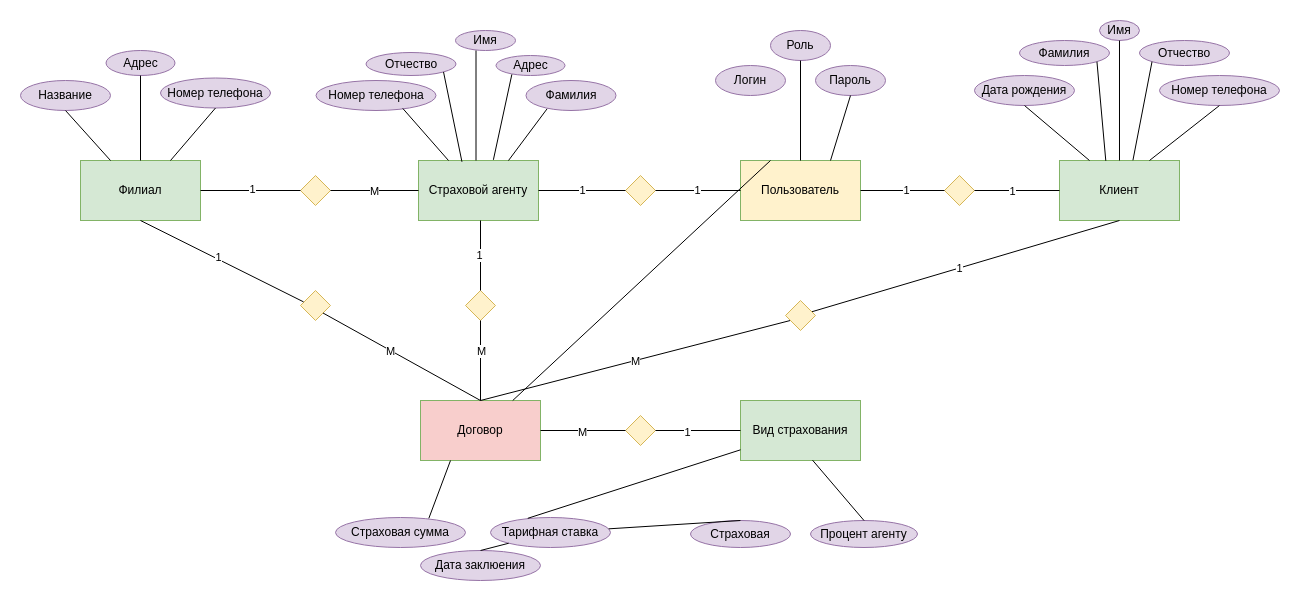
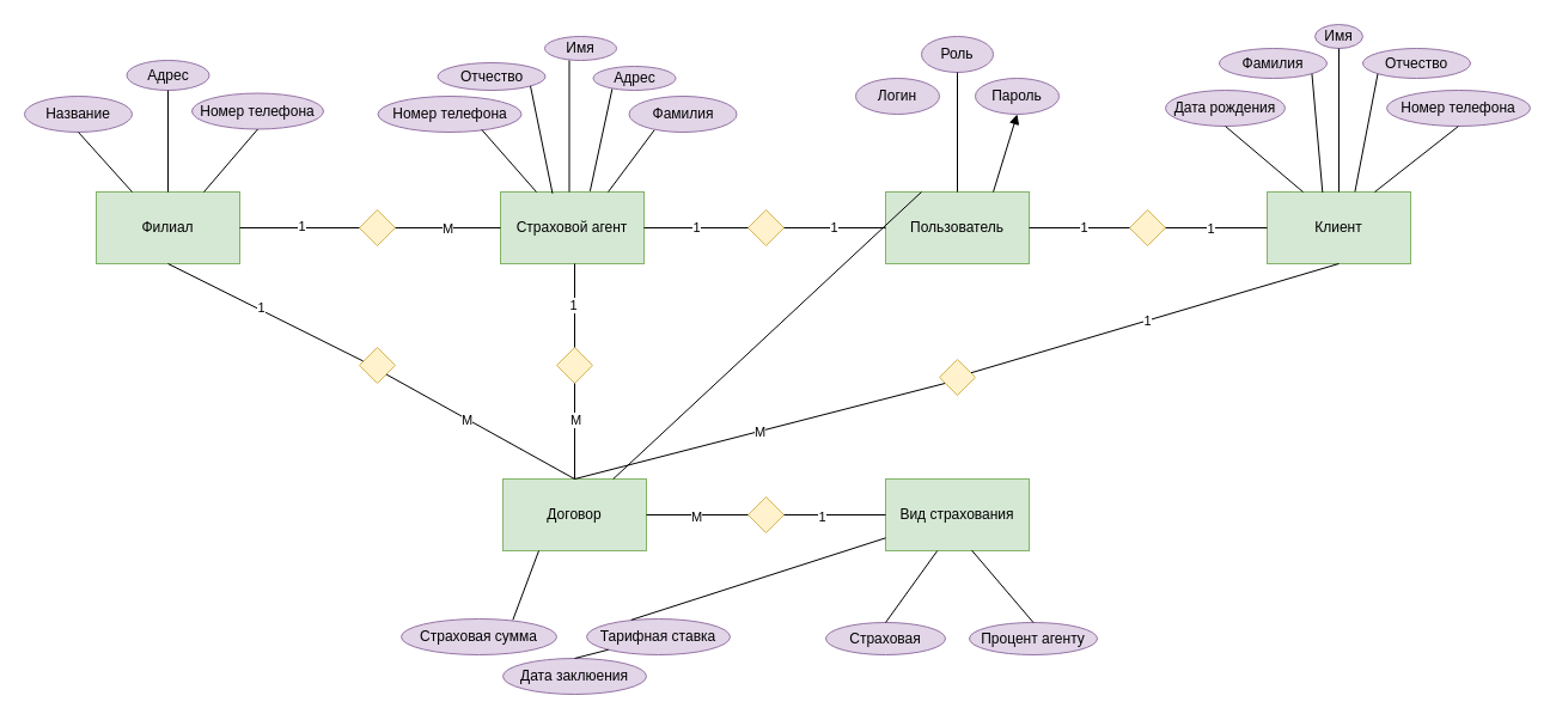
  <mxCell id="0" />
  <mxCell id="1" parent="0" />
  <mxCell id="2" value="Филиал" style="rounded=0;whiteSpace=wrap;html=1;fillColor=#d5e8d4;strokeColor=#82b366;" parent="1" vertex="1"><mxGeometry x="80" y="160" width="120" height="60" as="geometry" /></mxCell>
- <mxCell id="3" value="Договор" style="rounded=0;whiteSpace=wrap;html=1;fillColor=#f8cecc;strokeColor=#82b366;" parent="1" vertex="1"><mxGeometry x="420" y="400" width="120" height="60" as="geometry" /></mxCell>
- <mxCell id="4" value="Страховой агенту" style="rounded=0;whiteSpace=wrap;html=1;fillColor=#d5e8d4;strokeColor=#82b366;" parent="1" vertex="1"><mxGeometry x="418" y="160" width="120" height="60" as="geometry" /></mxCell>
+ <mxCell id="3" value="Договор" style="rounded=0;whiteSpace=wrap;html=1;fillColor=#d5e8d4;strokeColor=#82b366;" parent="1" vertex="1"><mxGeometry x="420" y="400" width="120" height="60" as="geometry" /></mxCell>
+ <mxCell id="4" value="Страховой агент" style="rounded=0;whiteSpace=wrap;html=1;fillColor=#d5e8d4;strokeColor=#82b366;" parent="1" vertex="1"><mxGeometry x="418" y="160" width="120" height="60" as="geometry" /></mxCell>
  <mxCell id="5" value="Вид страхования" style="rounded=0;whiteSpace=wrap;html=1;fillColor=#d5e8d4;strokeColor=#82b366;" parent="1" vertex="1"><mxGeometry x="740" y="400" width="120" height="60" as="geometry" /></mxCell>
  <mxCell id="6" value="" style="rhombus;whiteSpace=wrap;html=1;fillColor=#fff2cc;strokeColor=#d6b656;" parent="1" vertex="1"><mxGeometry x="300" y="175" width="30" height="30" as="geometry" /></mxCell>
  <mxCell id="7" value="" style="rhombus;whiteSpace=wrap;html=1;fillColor=#fff2cc;strokeColor=#d6b656;" parent="1" vertex="1"><mxGeometry x="465" y="290" width="30" height="30" as="geometry" /></mxCell>
  <mxCell id="8" value="" style="rhombus;whiteSpace=wrap;html=1;fillColor=#fff2cc;strokeColor=#d6b656;" parent="1" vertex="1"><mxGeometry x="300" y="290" width="30" height="30" as="geometry" /></mxCell>
  <mxCell id="9" value="" style="rhombus;whiteSpace=wrap;html=1;fillColor=#fff2cc;strokeColor=#d6b656;" parent="1" vertex="1"><mxGeometry x="625" y="415" width="30" height="30" as="geometry" /></mxCell>
  <mxCell id="10" value="Клиент" style="rounded=0;whiteSpace=wrap;html=1;fillColor=#d5e8d4;strokeColor=#82b366;" parent="1" vertex="1"><mxGeometry x="1058.99" y="160" width="120" height="60" as="geometry" /></mxCell>
  <mxCell id="11" value="" style="endArrow=none;html=1;rounded=0;exitX=0;exitY=0.5;exitDx=0;exitDy=0;entryX=1;entryY=0.5;entryDx=0;entryDy=0;" parent="1" source="4" target="6" edge="1"><mxGeometry width="50" height="50" relative="1" as="geometry"><mxPoint x="815.5" y="360" as="sourcePoint" /><mxPoint x="615.5" y="190" as="targetPoint" /></mxGeometry></mxCell>
  <mxCell id="12" value="М" style="edgeLabel;html=1;align=center;verticalAlign=middle;resizable=0;points=[];" parent="11" vertex="1" connectable="0"><mxGeometry x="0.012" relative="1" as="geometry"><mxPoint as="offset" /></mxGeometry></mxCell>
  <mxCell id="13" value="" style="endArrow=none;html=1;rounded=0;exitX=1;exitY=0.5;exitDx=0;exitDy=0;" parent="1" source="2" edge="1"><mxGeometry width="50" height="50" relative="1" as="geometry"><mxPoint x="320.5" y="190" as="sourcePoint" /><mxPoint x="300" y="190" as="targetPoint" /></mxGeometry></mxCell>
  <mxCell id="14" value="1" style="edgeLabel;html=1;align=center;verticalAlign=middle;resizable=0;points=[];" parent="13" vertex="1" connectable="0"><mxGeometry x="0.028" y="2" relative="1" as="geometry"><mxPoint as="offset" /></mxGeometry></mxCell>
  <mxCell id="15" value="" style="endArrow=none;html=1;rounded=0;exitX=0.5;exitY=0;exitDx=0;exitDy=0;" parent="1" source="7" edge="1"><mxGeometry width="50" height="50" relative="1" as="geometry"><mxPoint x="500" y="360" as="sourcePoint" /><mxPoint x="480" y="220" as="targetPoint" /></mxGeometry></mxCell>
  <mxCell id="16" value="1" style="edgeLabel;html=1;align=center;verticalAlign=middle;resizable=0;points=[];" parent="15" vertex="1" connectable="0"><mxGeometry x="0.021" y="2" relative="1" as="geometry"><mxPoint as="offset" /></mxGeometry></mxCell>
  <mxCell id="17" value="" style="endArrow=none;html=1;rounded=0;exitX=0.5;exitY=1;exitDx=0;exitDy=0;entryX=0.5;entryY=0;entryDx=0;entryDy=0;" parent="1" source="7" target="3" edge="1"><mxGeometry width="50" height="50" relative="1" as="geometry"><mxPoint x="500" y="360" as="sourcePoint" /><mxPoint x="550" y="310" as="targetPoint" /></mxGeometry></mxCell>
  <mxCell id="18" value="М" style="edgeLabel;html=1;align=center;verticalAlign=middle;resizable=0;points=[];" parent="17" vertex="1" connectable="0"><mxGeometry x="0.044" relative="1" as="geometry"><mxPoint y="-12" as="offset" /></mxGeometry></mxCell>
  <mxCell id="19" value="" style="endArrow=none;html=1;rounded=0;exitX=0.5;exitY=0;exitDx=0;exitDy=0;entryX=0.162;entryY=0.666;entryDx=0;entryDy=0;entryPerimeter=0;" parent="1" source="3" target="23" edge="1"><mxGeometry width="50" height="50" relative="1" as="geometry"><mxPoint x="500" y="360" as="sourcePoint" /><mxPoint x="550" y="310" as="targetPoint" /></mxGeometry></mxCell>
  <mxCell id="20" value="М" style="edgeLabel;html=1;align=center;verticalAlign=middle;resizable=0;points=[];" parent="19" vertex="1" connectable="0"><mxGeometry x="-0.001" y="1" relative="1" as="geometry"><mxPoint y="1" as="offset" /></mxGeometry></mxCell>
  <mxCell id="21" value="" style="endArrow=none;html=1;rounded=0;entryX=0.5;entryY=1;entryDx=0;entryDy=0;exitX=0.883;exitY=0.374;exitDx=0;exitDy=0;exitPerimeter=0;" parent="1" source="23" target="10" edge="1"><mxGeometry width="50" height="50" relative="1" as="geometry"><mxPoint x="648" y="300" as="sourcePoint" /><mxPoint x="550" y="310" as="targetPoint" /></mxGeometry></mxCell>
  <mxCell id="22" value="1" style="edgeLabel;html=1;align=center;verticalAlign=middle;resizable=0;points=[];" parent="21" vertex="1" connectable="0"><mxGeometry x="-0.046" relative="1" as="geometry"><mxPoint as="offset" /></mxGeometry></mxCell>
  <mxCell id="23" value="" style="rhombus;whiteSpace=wrap;html=1;fillColor=#fff2cc;strokeColor=#d6b656;" parent="1" vertex="1"><mxGeometry x="785" y="300" width="30" height="30" as="geometry" /></mxCell>
  <mxCell id="24" value="" style="endArrow=none;html=1;rounded=0;entryX=1;entryY=1;entryDx=0;entryDy=0;exitX=0.5;exitY=0;exitDx=0;exitDy=0;" parent="1" source="3" target="8" edge="1"><mxGeometry width="50" height="50" relative="1" as="geometry"><mxPoint x="470" y="370" as="sourcePoint" /><mxPoint x="520" y="320" as="targetPoint" /></mxGeometry></mxCell>
  <mxCell id="25" value="М" style="edgeLabel;html=1;align=center;verticalAlign=middle;resizable=0;points=[];" parent="24" vertex="1" connectable="0"><mxGeometry x="0.136" relative="1" as="geometry"><mxPoint x="-1" as="offset" /></mxGeometry></mxCell>
  <mxCell id="26" value="" style="endArrow=none;html=1;rounded=0;entryX=0.5;entryY=1;entryDx=0;entryDy=0;exitX=0.104;exitY=0.38;exitDx=0;exitDy=0;exitPerimeter=0;" parent="1" source="8" target="2" edge="1"><mxGeometry width="50" height="50" relative="1" as="geometry"><mxPoint x="300" y="300" as="sourcePoint" /><mxPoint x="390" y="310" as="targetPoint" /></mxGeometry></mxCell>
  <mxCell id="27" value="1" style="edgeLabel;html=1;align=center;verticalAlign=middle;resizable=0;points=[];" parent="26" vertex="1" connectable="0"><mxGeometry x="0.067" y="-2" relative="1" as="geometry"><mxPoint as="offset" /></mxGeometry></mxCell>
  <mxCell id="28" value="" style="endArrow=none;html=1;rounded=0;exitX=1;exitY=0.5;exitDx=0;exitDy=0;entryX=0;entryY=0.5;entryDx=0;entryDy=0;" parent="1" source="3" target="9" edge="1"><mxGeometry width="50" height="50" relative="1" as="geometry"><mxPoint x="460" y="360" as="sourcePoint" /><mxPoint x="510" y="310" as="targetPoint" /></mxGeometry></mxCell>
  <mxCell id="29" value="М" style="edgeLabel;html=1;align=center;verticalAlign=middle;resizable=0;points=[];" parent="28" vertex="1" connectable="0"><mxGeometry x="-0.028" y="-1" relative="1" as="geometry"><mxPoint as="offset" /></mxGeometry></mxCell>
  <mxCell id="30" value="" style="endArrow=none;html=1;rounded=0;entryX=0;entryY=0.5;entryDx=0;entryDy=0;exitX=1;exitY=0.5;exitDx=0;exitDy=0;" parent="1" source="9" target="5" edge="1"><mxGeometry width="50" height="50" relative="1" as="geometry"><mxPoint x="460" y="360" as="sourcePoint" /><mxPoint x="510" y="310" as="targetPoint" /></mxGeometry></mxCell>
  <mxCell id="31" value="1" style="edgeLabel;html=1;align=center;verticalAlign=middle;resizable=0;points=[];" parent="30" vertex="1" connectable="0"><mxGeometry x="-0.263" y="-1" relative="1" as="geometry"><mxPoint as="offset" /></mxGeometry></mxCell>
  <mxCell id="32" value="Страховая" style="ellipse;whiteSpace=wrap;html=1;fillColor=#e1d5e7;strokeColor=#9673a6;" parent="1" vertex="1"><mxGeometry x="690" y="520" width="100" height="27" as="geometry" /></mxCell>
  <mxCell id="33" value="Адрес" style="ellipse;whiteSpace=wrap;html=1;fillColor=#e1d5e7;strokeColor=#9673a6;" parent="1" vertex="1"><mxGeometry x="105.5" y="50" width="69" height="25" as="geometry" /></mxCell>
  <mxCell id="34" value="Номер телефона" style="ellipse;whiteSpace=wrap;html=1;fillColor=#e1d5e7;strokeColor=#9673a6;" parent="1" vertex="1"><mxGeometry x="160" y="77.5" width="110" height="30" as="geometry" /></mxCell>
  <mxCell id="35" value="Фамилия" style="ellipse;whiteSpace=wrap;html=1;fillColor=#e1d5e7;strokeColor=#9673a6;" parent="1" vertex="1"><mxGeometry x="1018.99" y="40" width="90" height="25" as="geometry" /></mxCell>
  <mxCell id="36" value="Имя" style="ellipse;whiteSpace=wrap;html=1;fillColor=#e1d5e7;strokeColor=#9673a6;" parent="1" vertex="1"><mxGeometry x="1098.99" y="20" width="40" height="20" as="geometry" /></mxCell>
  <mxCell id="37" value="Отчество" style="ellipse;whiteSpace=wrap;html=1;fillColor=#e1d5e7;strokeColor=#9673a6;" parent="1" vertex="1"><mxGeometry x="365.5" y="52" width="90" height="23" as="geometry" /></mxCell>
  <mxCell id="38" value="Фамилия" style="ellipse;whiteSpace=wrap;html=1;fillColor=#e1d5e7;strokeColor=#9673a6;" parent="1" vertex="1"><mxGeometry x="525.5" y="80" width="90" height="30" as="geometry" /></mxCell>
  <mxCell id="39" value="Имя" style="ellipse;whiteSpace=wrap;html=1;fillColor=#e1d5e7;strokeColor=#9673a6;" parent="1" vertex="1"><mxGeometry x="455" y="30" width="60" height="20" as="geometry" /></mxCell>
  <mxCell id="40" value="Отчество" style="ellipse;whiteSpace=wrap;html=1;fillColor=#e1d5e7;strokeColor=#9673a6;" parent="1" vertex="1"><mxGeometry x="1138.99" y="40" width="90" height="25" as="geometry" /></mxCell>
  <mxCell id="41" value="Дата рождения" style="ellipse;whiteSpace=wrap;html=1;fillColor=#e1d5e7;strokeColor=#9673a6;" parent="1" vertex="1"><mxGeometry x="973.99" y="75" width="100" height="30" as="geometry" /></mxCell>
  <mxCell id="42" value="Номер телефона" style="ellipse;whiteSpace=wrap;html=1;fillColor=#e1d5e7;strokeColor=#9673a6;" parent="1" vertex="1"><mxGeometry x="315.5" y="80" width="120" height="30" as="geometry" /></mxCell>
  <mxCell id="43" value="Номер телефона" style="ellipse;whiteSpace=wrap;html=1;fillColor=#e1d5e7;strokeColor=#9673a6;" parent="1" vertex="1"><mxGeometry x="1158.99" y="75" width="120" height="30" as="geometry" /></mxCell>
  <mxCell id="44" value="Адрес" style="ellipse;whiteSpace=wrap;html=1;fillColor=#e1d5e7;strokeColor=#9673a6;" parent="1" vertex="1"><mxGeometry x="495.5" y="55" width="69" height="20" as="geometry" /></mxCell>
  <mxCell id="45" value="Дата заклюения" style="ellipse;whiteSpace=wrap;html=1;fillColor=#e1d5e7;strokeColor=#9673a6;" parent="1" vertex="1"><mxGeometry x="420" y="550" width="120" height="30" as="geometry" /></mxCell>
  <mxCell id="46" value="Страховая сумма" style="ellipse;whiteSpace=wrap;html=1;fillColor=#e1d5e7;strokeColor=#9673a6;" parent="1" vertex="1"><mxGeometry x="335" y="517" width="130" height="30" as="geometry" /></mxCell>
  <mxCell id="47" value="Название" style="ellipse;whiteSpace=wrap;html=1;fillColor=#e1d5e7;strokeColor=#9673a6;" parent="1" vertex="1"><mxGeometry x="20" y="80" width="90" height="30" as="geometry" /></mxCell>
  <mxCell id="48" value="Тарифная ставка" style="ellipse;whiteSpace=wrap;html=1;fillColor=#e1d5e7;strokeColor=#9673a6;" parent="1" vertex="1"><mxGeometry x="490" y="517" width="120" height="30" as="geometry" /></mxCell>
  <mxCell id="49" value="Процент агенту" style="ellipse;whiteSpace=wrap;html=1;fillColor=#e1d5e7;strokeColor=#9673a6;" parent="1" vertex="1"><mxGeometry x="810" y="520" width="107" height="27" as="geometry" /></mxCell>
  <mxCell id="50" value="" style="endArrow=none;html=1;rounded=0;entryX=0.5;entryY=1;entryDx=0;entryDy=0;exitX=0.5;exitY=0;exitDx=0;exitDy=0;" parent="1" source="2" target="33" edge="1"><mxGeometry width="50" height="50" relative="1" as="geometry"><mxPoint x="130" y="360" as="sourcePoint" /><mxPoint x="180" y="310" as="targetPoint" /></mxGeometry></mxCell>
  <mxCell id="51" value="" style="endArrow=none;html=1;rounded=0;entryX=0.5;entryY=1;entryDx=0;entryDy=0;exitX=0.25;exitY=0;exitDx=0;exitDy=0;" parent="1" source="2" target="47" edge="1"><mxGeometry width="50" height="50" relative="1" as="geometry"><mxPoint x="130" y="360" as="sourcePoint" /><mxPoint x="180" y="310" as="targetPoint" /></mxGeometry></mxCell>
  <mxCell id="52" value="" style="endArrow=none;html=1;rounded=0;entryX=0.5;entryY=1;entryDx=0;entryDy=0;exitX=0.75;exitY=0;exitDx=0;exitDy=0;" parent="1" source="2" target="34" edge="1"><mxGeometry width="50" height="50" relative="1" as="geometry"><mxPoint x="130" y="360" as="sourcePoint" /><mxPoint x="180" y="310" as="targetPoint" /></mxGeometry></mxCell>
  <mxCell id="53" value="" style="endArrow=none;html=1;rounded=0;entryX=0.5;entryY=1;entryDx=0;entryDy=0;exitX=0.5;exitY=0;exitDx=0;exitDy=0;" parent="1" source="10" target="36" edge="1"><mxGeometry width="50" height="50" relative="1" as="geometry"><mxPoint x="998.99" y="150" as="sourcePoint" /><mxPoint x="1048.99" y="100" as="targetPoint" /></mxGeometry></mxCell>
  <mxCell id="54" value="" style="endArrow=none;html=1;rounded=0;entryX=1;entryY=1;entryDx=0;entryDy=0;exitX=0.386;exitY=0.005;exitDx=0;exitDy=0;exitPerimeter=0;" parent="1" source="10" target="35" edge="1"><mxGeometry width="50" height="50" relative="1" as="geometry"><mxPoint x="998.99" y="150" as="sourcePoint" /><mxPoint x="1048.99" y="100" as="targetPoint" /></mxGeometry></mxCell>
  <mxCell id="55" value="" style="endArrow=none;html=1;rounded=0;entryX=0;entryY=1;entryDx=0;entryDy=0;exitX=0.612;exitY=-0.003;exitDx=0;exitDy=0;exitPerimeter=0;" parent="1" source="10" target="40" edge="1"><mxGeometry width="50" height="50" relative="1" as="geometry"><mxPoint x="998.99" y="150" as="sourcePoint" /><mxPoint x="1048.99" y="100" as="targetPoint" /></mxGeometry></mxCell>
  <mxCell id="56" value="" style="endArrow=none;html=1;rounded=0;entryX=0.5;entryY=1;entryDx=0;entryDy=0;exitX=0.25;exitY=0;exitDx=0;exitDy=0;" parent="1" source="10" target="41" edge="1"><mxGeometry width="50" height="50" relative="1" as="geometry"><mxPoint x="998.99" y="150" as="sourcePoint" /><mxPoint x="1048.99" y="100" as="targetPoint" /></mxGeometry></mxCell>
  <mxCell id="57" value="" style="endArrow=none;html=1;rounded=0;entryX=0.5;entryY=1;entryDx=0;entryDy=0;exitX=0.75;exitY=0;exitDx=0;exitDy=0;" parent="1" source="10" target="43" edge="1"><mxGeometry width="50" height="50" relative="1" as="geometry"><mxPoint x="998.99" y="150" as="sourcePoint" /><mxPoint x="1048.99" y="100" as="targetPoint" /></mxGeometry></mxCell>
  <mxCell id="58" value="" style="endArrow=none;html=1;rounded=0;entryX=0.5;entryY=1;entryDx=0;entryDy=0;" parent="1" edge="1"><mxGeometry width="50" height="50" relative="1" as="geometry"><mxPoint x="475.5" y="160" as="sourcePoint" /><mxPoint x="475.5" y="50" as="targetPoint" /></mxGeometry></mxCell>
  <mxCell id="59" value="" style="endArrow=none;html=1;rounded=0;entryX=1;entryY=1;entryDx=0;entryDy=0;exitX=0.362;exitY=0.021;exitDx=0;exitDy=0;exitPerimeter=0;" parent="1" source="4" target="37" edge="1"><mxGeometry width="50" height="50" relative="1" as="geometry"><mxPoint x="535.5" y="90" as="sourcePoint" /><mxPoint x="585.5" y="40" as="targetPoint" /></mxGeometry></mxCell>
  <mxCell id="60" value="" style="endArrow=none;html=1;rounded=0;entryX=0.23;entryY=0.943;entryDx=0;entryDy=0;exitX=0.624;exitY=-0.011;exitDx=0;exitDy=0;exitPerimeter=0;entryPerimeter=0;" parent="1" source="4" target="44" edge="1"><mxGeometry width="50" height="50" relative="1" as="geometry"><mxPoint x="535.5" y="90" as="sourcePoint" /><mxPoint x="585.5" y="40" as="targetPoint" /></mxGeometry></mxCell>
  <mxCell id="61" value="" style="endArrow=none;html=1;rounded=0;entryX=0.723;entryY=0.93;entryDx=0;entryDy=0;entryPerimeter=0;exitX=0.25;exitY=0;exitDx=0;exitDy=0;" parent="1" source="4" target="42" edge="1"><mxGeometry width="50" height="50" relative="1" as="geometry"><mxPoint x="535.5" y="90" as="sourcePoint" /><mxPoint x="585.5" y="40" as="targetPoint" /></mxGeometry></mxCell>
  <mxCell id="62" value="" style="endArrow=none;html=1;rounded=0;entryX=0.234;entryY=0.946;entryDx=0;entryDy=0;exitX=0.75;exitY=0;exitDx=0;exitDy=0;entryPerimeter=0;" parent="1" source="4" target="38" edge="1"><mxGeometry width="50" height="50" relative="1" as="geometry"><mxPoint x="535.5" y="90" as="sourcePoint" /><mxPoint x="585.5" y="40" as="targetPoint" /></mxGeometry></mxCell>
  <mxCell id="63" value="" style="endArrow=none;html=1;rounded=0;entryX=0.5;entryY=0;entryDx=0;entryDy=0;exitX=0.6;exitY=0.994;exitDx=0;exitDy=0;exitPerimeter=0;" parent="1" source="5" target="49" edge="1"><mxGeometry width="50" height="50" relative="1" as="geometry"><mxPoint x="590" y="450" as="sourcePoint" /><mxPoint x="640" y="400" as="targetPoint" /></mxGeometry></mxCell>
- <mxCell id="64" value="" style="endArrow=none;html=1;rounded=0;exitX=0.5;exitY=0;exitDx=0;exitDy=0;" parent="1" source="32" target="48" edge="1"><mxGeometry width="50" height="50" relative="1" as="geometry"><mxPoint x="590" y="450" as="sourcePoint" /><mxPoint x="640" y="400" as="targetPoint" /></mxGeometry></mxCell>
+ <mxCell id="64" value="" style="endArrow=none;html=1;rounded=0;exitX=0.5;exitY=0;exitDx=0;exitDy=0;entryX=0.36;entryY=1.001;entryDx=0;entryDy=0;entryPerimeter=0;" parent="1" source="32" target="5" edge="1"><mxGeometry width="50" height="50" relative="1" as="geometry"><mxPoint x="590" y="450" as="sourcePoint" /><mxPoint x="640" y="400" as="targetPoint" /></mxGeometry></mxCell>
  <mxCell id="65" value="" style="endArrow=none;html=1;rounded=0;exitX=0.5;exitY=0;exitDx=0;exitDy=0;" parent="1" source="45" edge="1" target="48"><mxGeometry width="50" height="50" relative="1" as="geometry"><mxPoint x="510" y="530" as="sourcePoint" /><mxPoint x="470" y="460" as="targetPoint" /></mxGeometry></mxCell>
  <mxCell id="66" value="" style="endArrow=none;html=1;rounded=0;exitX=0.718;exitY=0.028;exitDx=0;exitDy=0;exitPerimeter=0;entryX=0.25;entryY=1;entryDx=0;entryDy=0;" parent="1" source="46" target="3" edge="1"><mxGeometry width="50" height="50" relative="1" as="geometry"><mxPoint x="510" y="530" as="sourcePoint" /><mxPoint x="560" y="480" as="targetPoint" /></mxGeometry></mxCell>
  <mxCell id="67" value="" style="endArrow=none;html=1;rounded=0;exitX=0.31;exitY=0.028;exitDx=0;exitDy=0;exitPerimeter=0;" parent="1" source="48" target="5" edge="1"><mxGeometry width="50" height="50" relative="1" as="geometry"><mxPoint x="510" y="530" as="sourcePoint" /><mxPoint x="560" y="480" as="targetPoint" /></mxGeometry></mxCell>
- <mxCell id="68" value="Пользователь" style="rounded=0;whiteSpace=wrap;html=1;fillColor=#fff2cc;strokeColor=#82b366;" parent="1" vertex="1"><mxGeometry x="740" y="160" width="120" height="60" as="geometry" /></mxCell>
+ <mxCell id="68" value="Пользователь" style="rounded=0;whiteSpace=wrap;html=1;fillColor=#d5e8d4;strokeColor=#82b366;" parent="1" vertex="1"><mxGeometry x="740" y="160" width="120" height="60" as="geometry" /></mxCell>
  <mxCell id="69" value="" style="rhombus;whiteSpace=wrap;html=1;fillColor=#fff2cc;strokeColor=#d6b656;" parent="1" vertex="1"><mxGeometry x="625" y="175" width="30" height="30" as="geometry" /></mxCell>
  <mxCell id="70" value="" style="rhombus;whiteSpace=wrap;html=1;fillColor=#fff2cc;strokeColor=#d6b656;" parent="1" vertex="1"><mxGeometry x="943.99" y="175" width="30" height="30" as="geometry" /></mxCell>
  <mxCell id="71" value="" style="endArrow=none;html=1;rounded=0;entryX=0;entryY=0.5;entryDx=0;entryDy=0;exitX=1;exitY=0.5;exitDx=0;exitDy=0;" parent="1" source="69" target="68" edge="1"><mxGeometry width="50" height="50" relative="1" as="geometry"><mxPoint x="640" y="420" as="sourcePoint" /><mxPoint x="690" y="370" as="targetPoint" /></mxGeometry></mxCell>
  <mxCell id="72" value="1" style="edgeLabel;html=1;align=center;verticalAlign=middle;resizable=0;points=[];" parent="71" vertex="1" connectable="0"><mxGeometry x="-0.035" y="1" relative="1" as="geometry"><mxPoint as="offset" /></mxGeometry></mxCell>
  <mxCell id="73" value="" style="endArrow=none;html=1;rounded=0;exitX=1;exitY=0.5;exitDx=0;exitDy=0;entryX=0;entryY=0.5;entryDx=0;entryDy=0;" parent="1" source="4" target="69" edge="1"><mxGeometry width="50" height="50" relative="1" as="geometry"><mxPoint x="620" y="310" as="sourcePoint" /><mxPoint x="670" y="260" as="targetPoint" /></mxGeometry></mxCell>
  <mxCell id="74" value="1" style="edgeLabel;html=1;align=center;verticalAlign=middle;resizable=0;points=[];" parent="73" vertex="1" connectable="0"><mxGeometry x="-0.012" y="1" relative="1" as="geometry"><mxPoint as="offset" /></mxGeometry></mxCell>
  <mxCell id="75" value="" style="endArrow=none;html=1;rounded=0;entryX=0;entryY=0.5;entryDx=0;entryDy=0;exitX=1;exitY=0.5;exitDx=0;exitDy=0;" parent="1" source="68" target="70" edge="1"><mxGeometry width="50" height="50" relative="1" as="geometry"><mxPoint x="760" y="250" as="sourcePoint" /><mxPoint x="810" y="200" as="targetPoint" /></mxGeometry></mxCell>
  <mxCell id="76" value="1" style="edgeLabel;html=1;align=center;verticalAlign=middle;resizable=0;points=[];" parent="75" vertex="1" connectable="0"><mxGeometry x="0.062" y="1" relative="1" as="geometry"><mxPoint as="offset" /></mxGeometry></mxCell>
  <mxCell id="77" value="" style="endArrow=none;html=1;rounded=0;entryX=0;entryY=0.5;entryDx=0;entryDy=0;exitX=1;exitY=0.5;exitDx=0;exitDy=0;" parent="1" source="70" target="10" edge="1"><mxGeometry width="50" height="50" relative="1" as="geometry"><mxPoint x="760" y="250" as="sourcePoint" /><mxPoint x="810" y="200" as="targetPoint" /></mxGeometry></mxCell>
  <mxCell id="78" value="1" style="edgeLabel;html=1;align=center;verticalAlign=middle;resizable=0;points=[];" parent="77" vertex="1" connectable="0"><mxGeometry x="-0.098" y="2" relative="1" as="geometry"><mxPoint y="2" as="offset" /></mxGeometry></mxCell>
  <mxCell id="79" value="Логин" style="ellipse;whiteSpace=wrap;html=1;fillColor=#e1d5e7;strokeColor=#9673a6;" parent="1" vertex="1"><mxGeometry x="715" y="65" width="70" height="30" as="geometry" /></mxCell>
  <mxCell id="80" value="Пароль" style="ellipse;whiteSpace=wrap;html=1;fillColor=#e1d5e7;strokeColor=#9673a6;" parent="1" vertex="1"><mxGeometry x="815" y="65" width="70" height="30" as="geometry" /></mxCell>
  <mxCell id="81" value="Роль" style="ellipse;whiteSpace=wrap;html=1;fillColor=#e1d5e7;strokeColor=#9673a6;" parent="1" vertex="1"><mxGeometry x="770" y="30" width="60" height="30" as="geometry" /></mxCell>
  <mxCell id="82" value="" style="endArrow=none;html=1;rounded=0;entryX=0.5;entryY=1;entryDx=0;entryDy=0;exitX=0.5;exitY=0;exitDx=0;exitDy=0;" parent="1" source="68" target="81" edge="1"><mxGeometry width="50" height="50" relative="1" as="geometry"><mxPoint x="750" y="260" as="sourcePoint" /><mxPoint x="800" y="210" as="targetPoint" /></mxGeometry></mxCell>
  <mxCell id="83" value="" style="endArrow=none;html=1;rounded=0;exitX=0.25;exitY=0;exitDx=0;exitDy=0;" parent="1" source="68" target="3" edge="1"><mxGeometry width="50" height="50" relative="1" as="geometry"><mxPoint x="750" y="260" as="sourcePoint" /><mxPoint x="800" y="210" as="targetPoint" /></mxGeometry></mxCell>
- <mxCell id="84" value="" style="endArrow=none;html=1;rounded=0;entryX=0.5;entryY=1;entryDx=0;entryDy=0;exitX=0.75;exitY=0;exitDx=0;exitDy=0;" parent="1" source="68" target="80" edge="1"><mxGeometry width="50" height="50" relative="1" as="geometry"><mxPoint x="750" y="260" as="sourcePoint" /><mxPoint x="800" y="210" as="targetPoint" /></mxGeometry></mxCell>
+ <mxCell id="84" value="" style="endArrow=block;html=1;rounded=0;entryX=0.5;entryY=1;entryDx=0;entryDy=0;exitX=0.75;exitY=0;exitDx=0;exitDy=0;" parent="1" source="68" target="80" edge="1"><mxGeometry width="50" height="50" relative="1" as="geometry"><mxPoint x="750" y="260" as="sourcePoint" /><mxPoint x="800" y="210" as="targetPoint" /></mxGeometry></mxCell>
